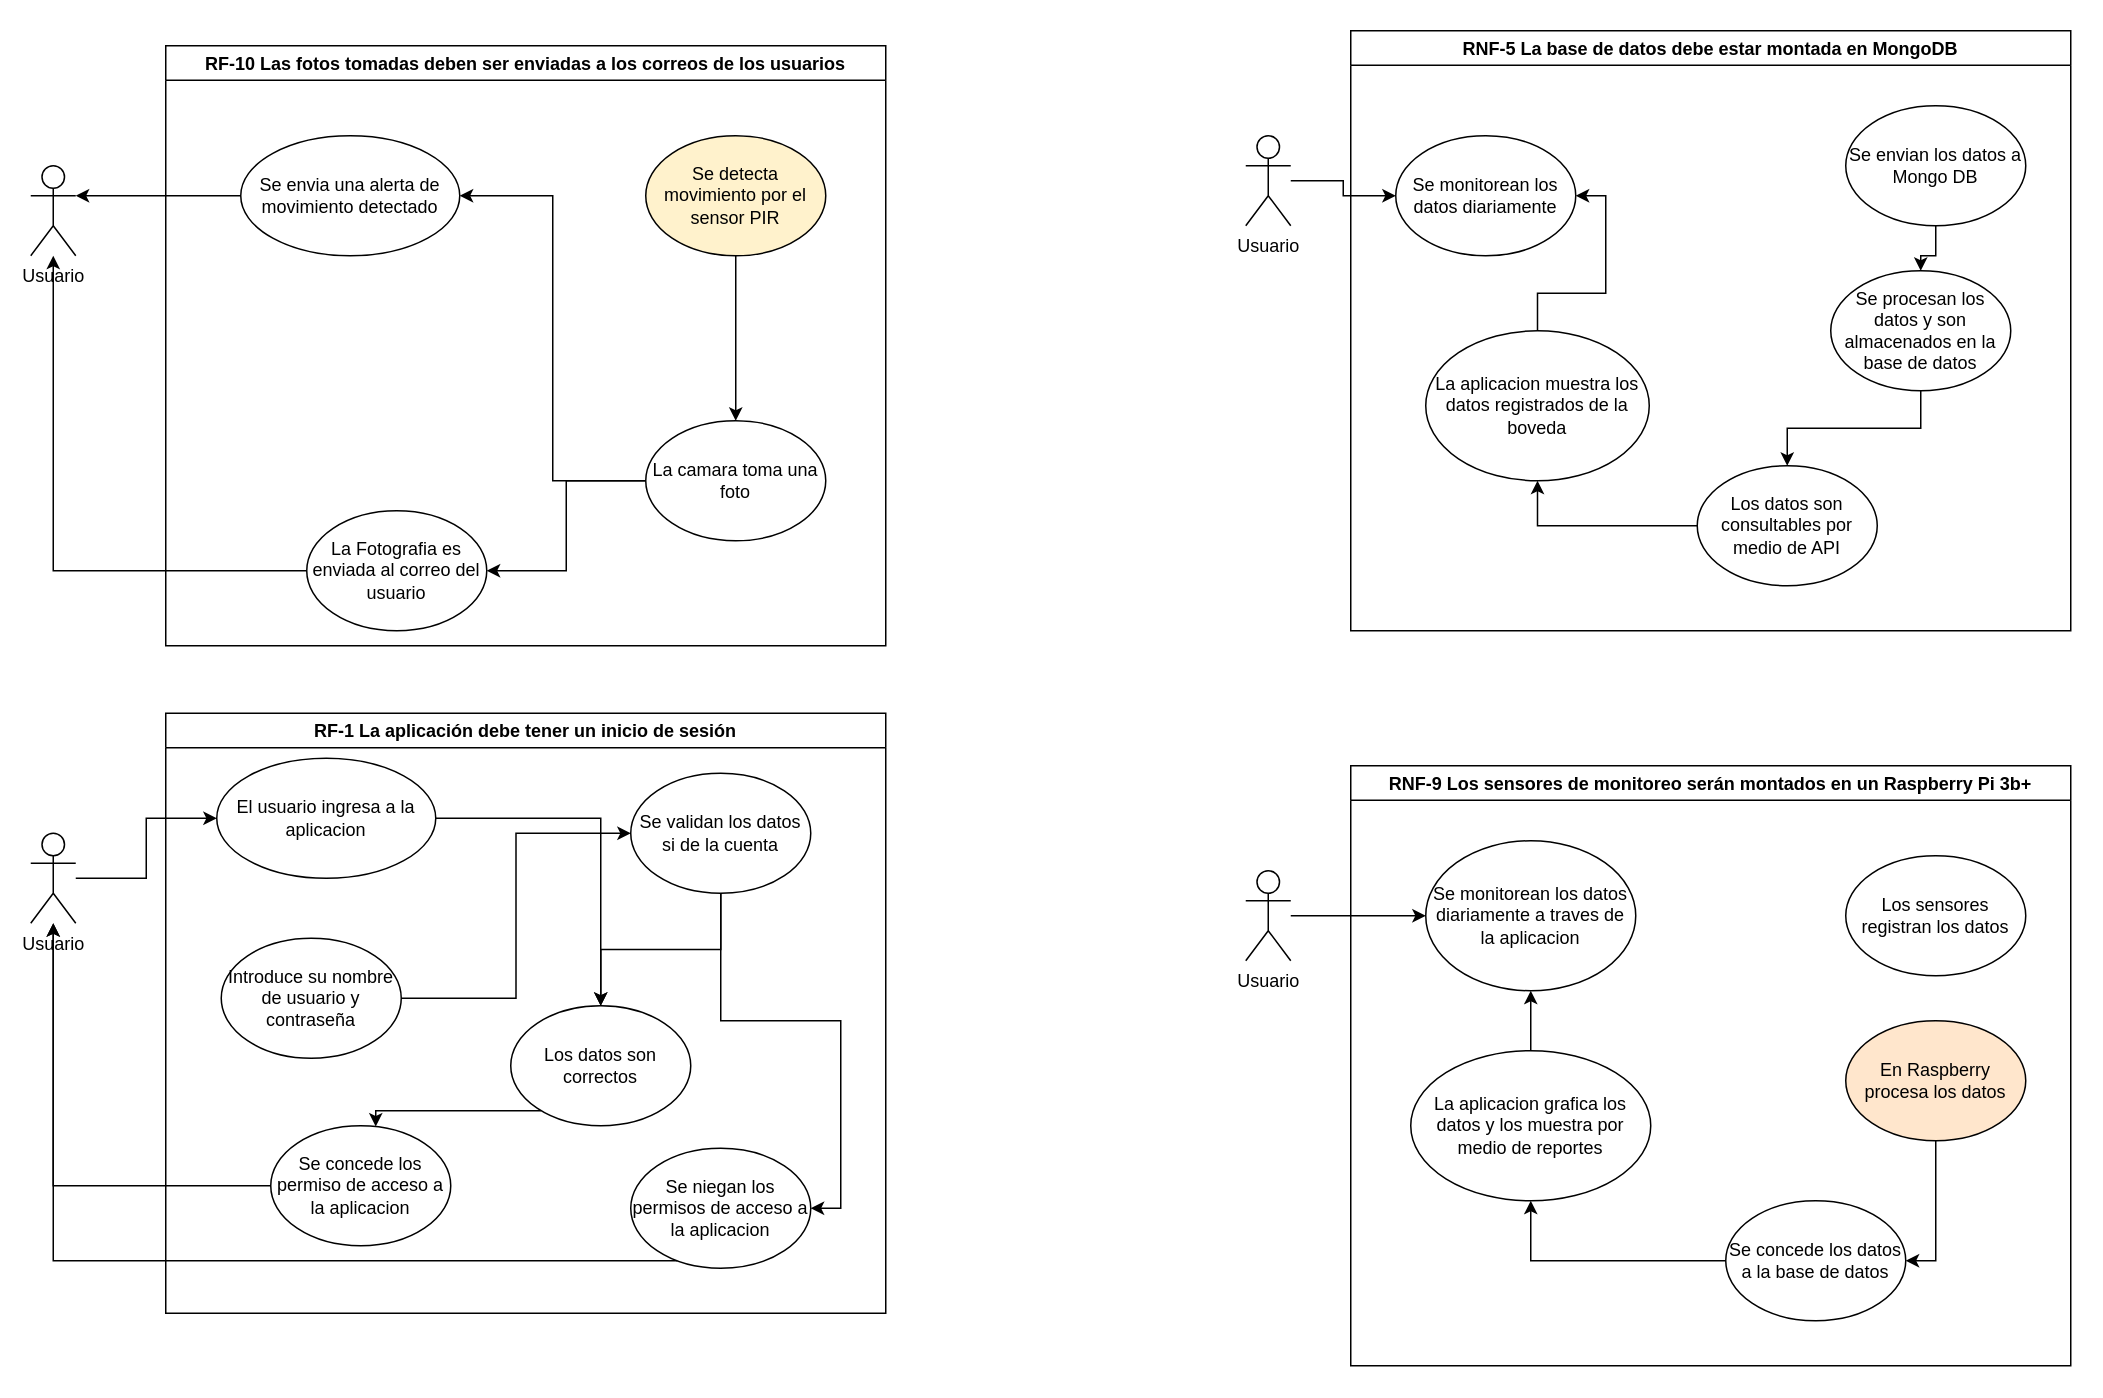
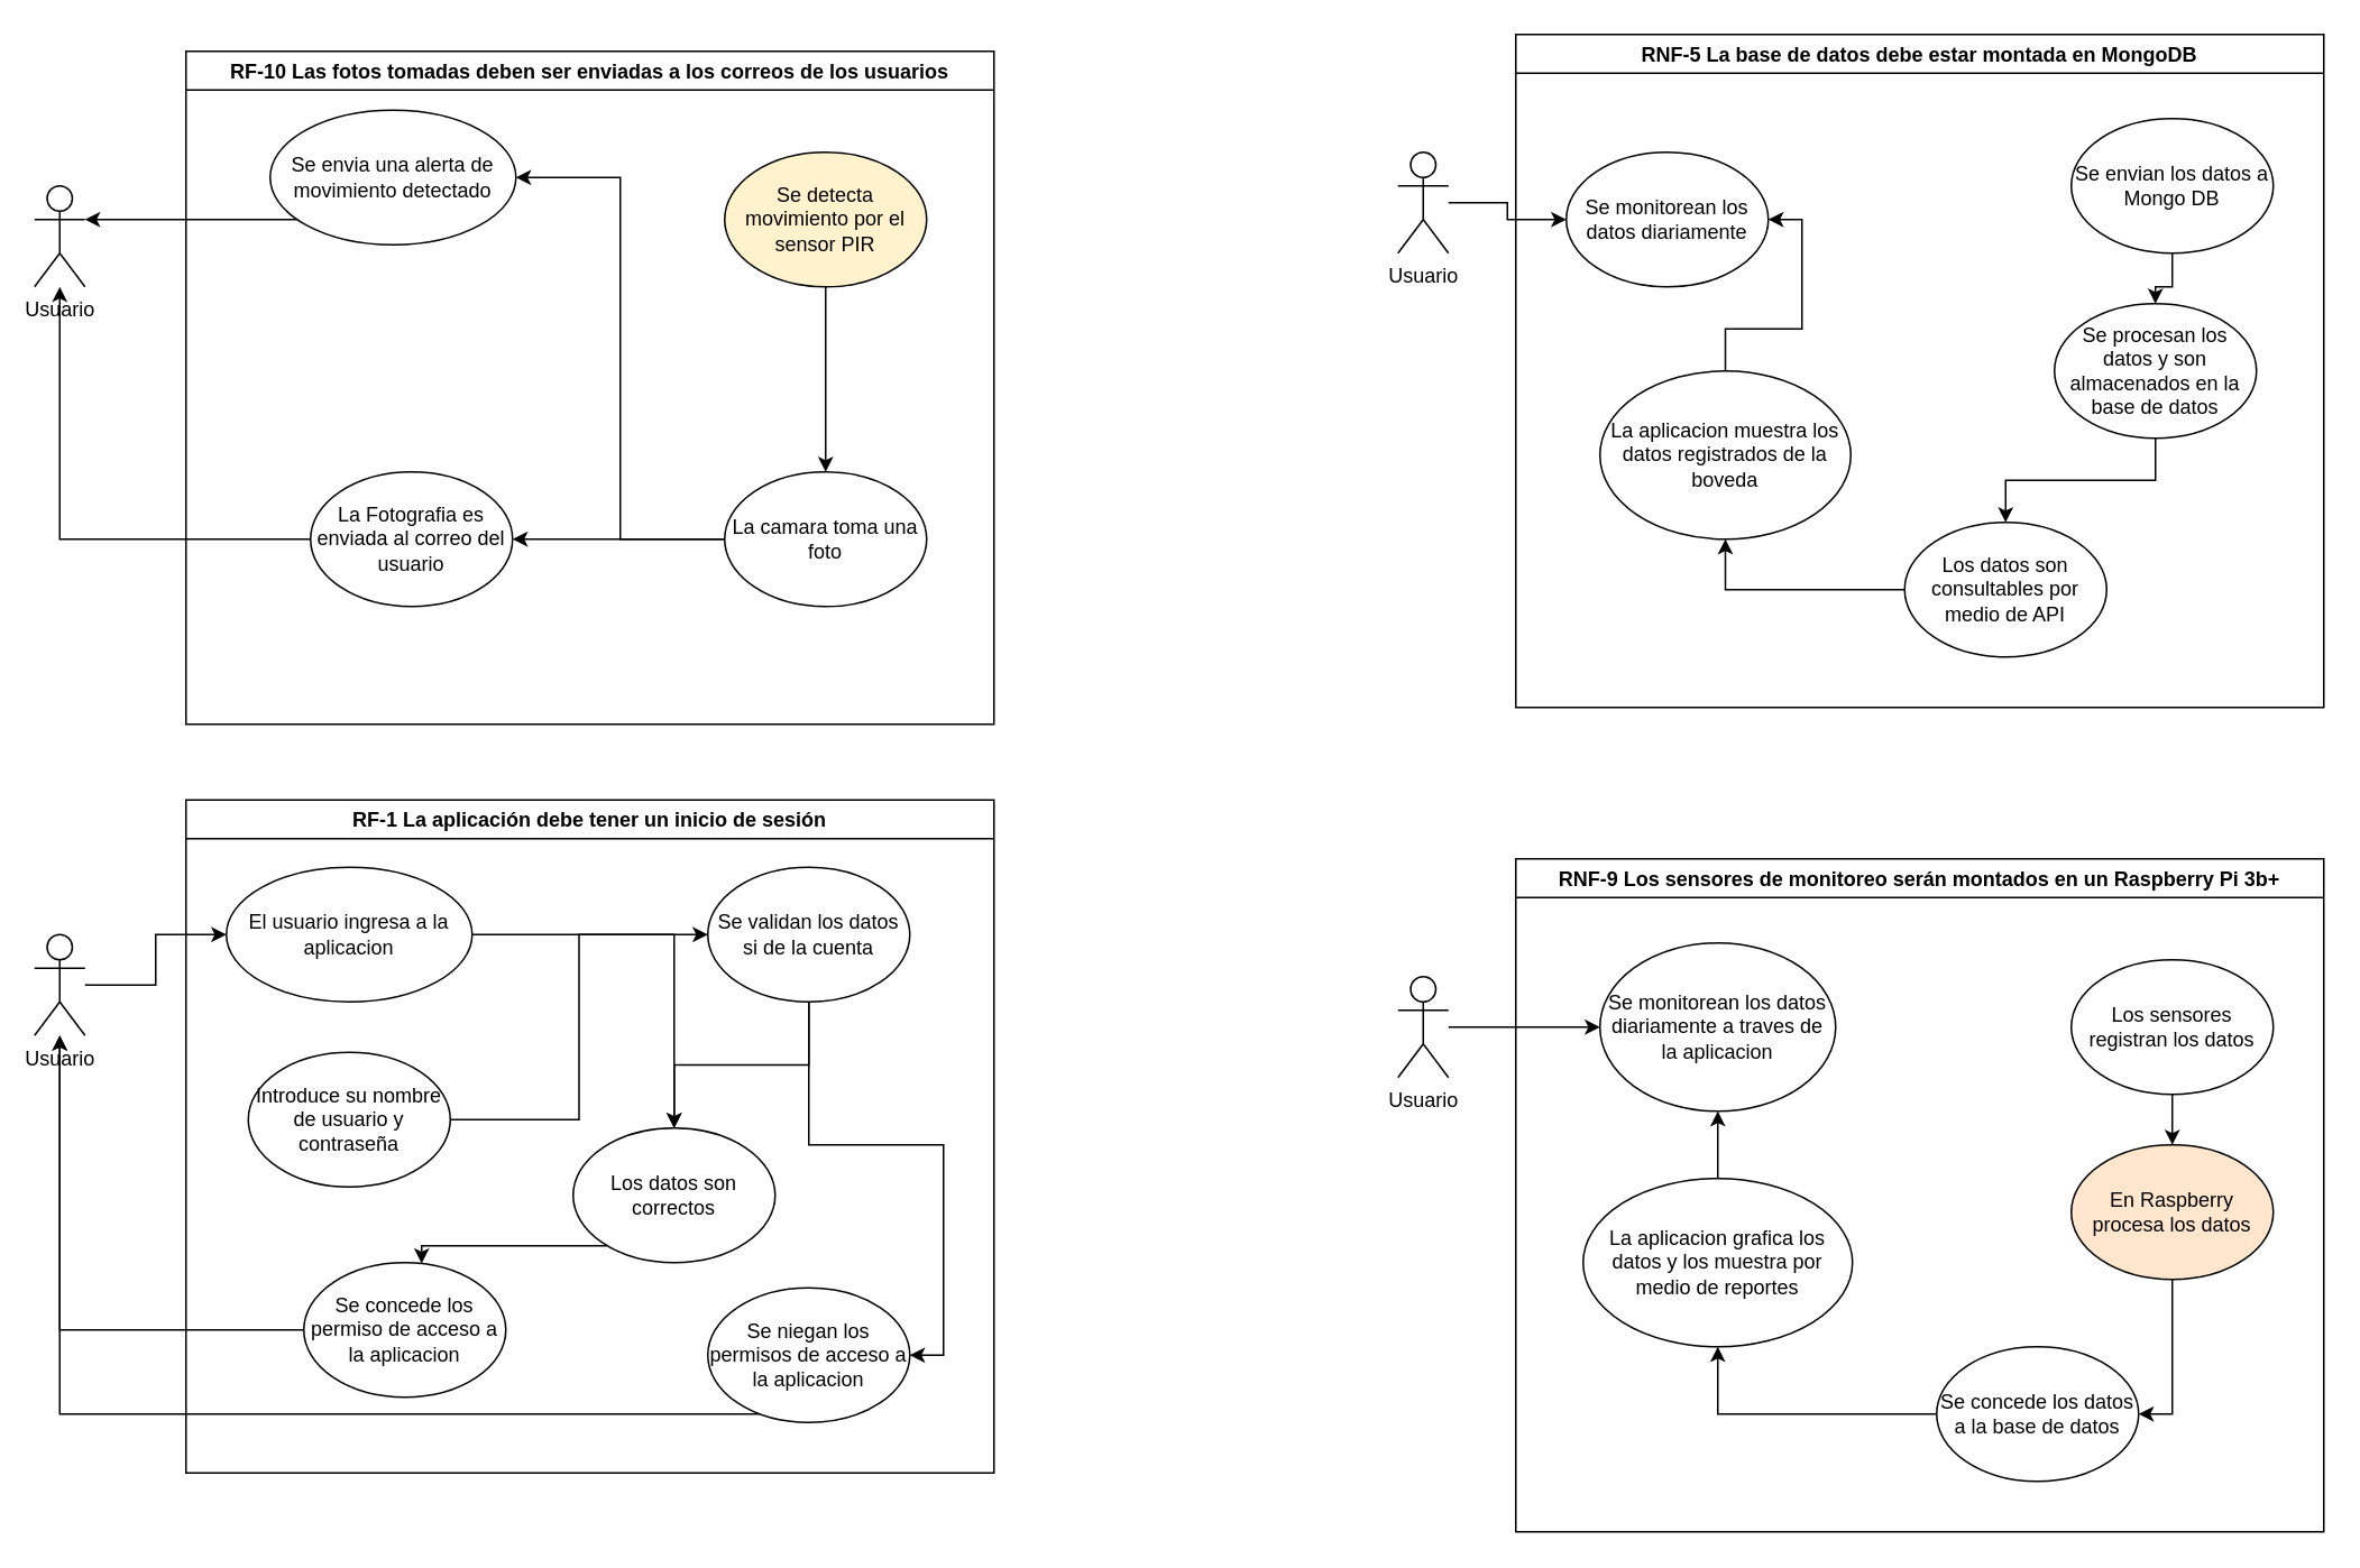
  <mxCell id="0" />
  <mxCell id="1" parent="0" />
  <mxCell id="2" value="RF-10 Las fotos tomadas deben ser enviadas a los correos de los usuarios" style="swimlane;" vertex="1" parent="1"><mxGeometry x="110" y="30" width="480" height="400" as="geometry" /></mxCell>
  <mxCell id="3" style="edgeStyle=orthogonalEdgeStyle;rounded=0;orthogonalLoop=1;jettySize=auto;html=1;" edge="1" parent="2" source="4" target="8"><mxGeometry relative="1" as="geometry" /></mxCell>
  <mxCell id="4" value="Se detecta movimiento por el sensor PIR" style="ellipse;whiteSpace=wrap;html=1;fillColor=#fff2cc;" vertex="1" parent="2"><mxGeometry x="320" y="60" width="120" height="80" as="geometry" /></mxCell>
- <mxCell id="5" value="La Fotografia es enviada al correo del usuario" style="ellipse;whiteSpace=wrap;html=1;" vertex="1" parent="2"><mxGeometry x="94" y="310" width="120" height="80" as="geometry" /></mxCell>
+ <mxCell id="5" value="La Fotografia es enviada al correo del usuario" style="ellipse;whiteSpace=wrap;html=1;" vertex="1" parent="2"><mxGeometry x="74" y="250" width="120" height="80" as="geometry" /></mxCell>
  <mxCell id="6" style="edgeStyle=orthogonalEdgeStyle;rounded=0;orthogonalLoop=1;jettySize=auto;html=1;entryX=1;entryY=0.5;entryDx=0;entryDy=0;" edge="1" parent="2" source="8" target="5"><mxGeometry relative="1" as="geometry" /></mxCell>
  <mxCell id="7" style="edgeStyle=orthogonalEdgeStyle;rounded=0;orthogonalLoop=1;jettySize=auto;html=1;entryX=1;entryY=0.5;entryDx=0;entryDy=0;" edge="1" parent="2" source="8" target="9"><mxGeometry relative="1" as="geometry" /></mxCell>
  <mxCell id="8" value="La camara toma una foto" style="ellipse;whiteSpace=wrap;html=1;" vertex="1" parent="2"><mxGeometry x="320" y="250" width="120" height="80" as="geometry" /></mxCell>
- <mxCell id="9" value="Se envia una alerta de movimiento detectado" style="ellipse;whiteSpace=wrap;html=1;" vertex="1" parent="2"><mxGeometry x="50" y="60" width="146" height="80" as="geometry" /></mxCell>
+ <mxCell id="9" value="Se envia una alerta de movimiento detectado" style="ellipse;whiteSpace=wrap;html=1;" vertex="1" parent="2"><mxGeometry x="50" y="35" width="146" height="80" as="geometry" /></mxCell>
  <mxCell id="10" value="Usuario" style="shape=umlActor;verticalLabelPosition=bottom;verticalAlign=top;html=1;outlineConnect=0;" vertex="1" parent="1"><mxGeometry x="20" y="110" width="30" height="60" as="geometry" /></mxCell>
  <mxCell id="11" style="edgeStyle=orthogonalEdgeStyle;rounded=0;orthogonalLoop=1;jettySize=auto;html=1;" edge="1" parent="1" source="5" target="10"><mxGeometry relative="1" as="geometry" /></mxCell>
  <mxCell id="12" style="edgeStyle=orthogonalEdgeStyle;rounded=0;orthogonalLoop=1;jettySize=auto;html=1;" edge="1" parent="1" source="9" target="10"><mxGeometry relative="1" as="geometry"><Array as="points"><mxPoint x="80" y="130" /><mxPoint x="80" y="130" /></Array></mxGeometry></mxCell>
  <mxCell id="13" value="RF-1 La aplicación debe tener un inicio de sesión" style="swimlane;" vertex="1" parent="1"><mxGeometry x="110" y="475" width="480" height="400" as="geometry" /></mxCell>
  <mxCell id="14" style="edgeStyle=orthogonalEdgeStyle;rounded=0;orthogonalLoop=1;jettySize=auto;html=1;" edge="1" parent="13" source="16" target="24"><mxGeometry relative="1" as="geometry" /></mxCell>
  <mxCell id="15" style="edgeStyle=orthogonalEdgeStyle;rounded=0;orthogonalLoop=1;jettySize=auto;html=1;entryX=1;entryY=0.5;entryDx=0;entryDy=0;" edge="1" parent="13" source="16" target="22"><mxGeometry relative="1" as="geometry" /></mxCell>
  <mxCell id="16" value="Se validan los datos si de la cuenta" style="ellipse;whiteSpace=wrap;html=1;" vertex="1" parent="13"><mxGeometry x="310" y="40" width="120" height="80" as="geometry" /></mxCell>
  <mxCell id="17" style="edgeStyle=orthogonalEdgeStyle;rounded=0;orthogonalLoop=1;jettySize=auto;html=1;entryX=0;entryY=0.5;entryDx=0;entryDy=0;" edge="1" parent="13" source="18" target="16"><mxGeometry relative="1" as="geometry" /></mxCell>
  <mxCell id="18" value="Introduce su nombre de usuario y contraseña" style="ellipse;whiteSpace=wrap;html=1;" vertex="1" parent="13"><mxGeometry x="37" y="150" width="120" height="80" as="geometry" /></mxCell>
  <mxCell id="19" value="Se concede los permiso de acceso a la aplicacion" style="ellipse;whiteSpace=wrap;html=1;" vertex="1" parent="13"><mxGeometry x="70" y="275" width="120" height="80" as="geometry" /></mxCell>
  <mxCell id="20" style="edgeStyle=orthogonalEdgeStyle;rounded=0;orthogonalLoop=1;jettySize=auto;html=1;" edge="1" parent="13" source="21" target="24"><mxGeometry relative="1" as="geometry" /></mxCell>
- <mxCell id="21" value="El usuario ingresa a la aplicacion" style="ellipse;whiteSpace=wrap;html=1;" vertex="1" parent="13"><mxGeometry x="34" y="30" width="146" height="80" as="geometry" /></mxCell>
+ <mxCell id="21" value="El usuario ingresa a la aplicacion" style="ellipse;whiteSpace=wrap;html=1;" vertex="1" parent="13"><mxGeometry x="24" y="40" width="146" height="80" as="geometry" /></mxCell>
  <mxCell id="22" value="Se niegan los permisos de acceso a la aplicacion" style="ellipse;whiteSpace=wrap;html=1;" vertex="1" parent="13"><mxGeometry x="310" y="290" width="120" height="80" as="geometry" /></mxCell>
  <mxCell id="23" style="edgeStyle=orthogonalEdgeStyle;rounded=0;orthogonalLoop=1;jettySize=auto;html=1;" edge="1" parent="13" source="24" target="19"><mxGeometry relative="1" as="geometry"><Array as="points"><mxPoint x="140" y="265" /></Array></mxGeometry></mxCell>
  <mxCell id="24" value="Los datos son correctos" style="ellipse;whiteSpace=wrap;html=1;" vertex="1" parent="13"><mxGeometry x="230" y="195" width="120" height="80" as="geometry" /></mxCell>
  <mxCell id="25" style="edgeStyle=orthogonalEdgeStyle;rounded=0;orthogonalLoop=1;jettySize=auto;html=1;" edge="1" parent="1" source="26" target="21"><mxGeometry relative="1" as="geometry" /></mxCell>
  <mxCell id="26" value="Usuario" style="shape=umlActor;verticalLabelPosition=bottom;verticalAlign=top;html=1;outlineConnect=0;" vertex="1" parent="1"><mxGeometry x="20" y="555" width="30" height="60" as="geometry" /></mxCell>
  <mxCell id="27" style="edgeStyle=orthogonalEdgeStyle;rounded=0;orthogonalLoop=1;jettySize=auto;html=1;" edge="1" parent="1" source="22" target="26"><mxGeometry relative="1" as="geometry"><Array as="points"><mxPoint x="35" y="840" /></Array></mxGeometry></mxCell>
  <mxCell id="28" style="edgeStyle=orthogonalEdgeStyle;rounded=0;orthogonalLoop=1;jettySize=auto;html=1;" edge="1" parent="1" source="19" target="26"><mxGeometry relative="1" as="geometry" /></mxCell>
  <mxCell id="29" value="RNF-5 La base de datos debe estar montada en MongoDB" style="swimlane;" vertex="1" parent="1"><mxGeometry x="900" y="20" width="480" height="400" as="geometry" /></mxCell>
  <mxCell id="30" style="edgeStyle=orthogonalEdgeStyle;rounded=0;orthogonalLoop=1;jettySize=auto;html=1;" edge="1" parent="29" source="31" target="33"><mxGeometry relative="1" as="geometry" /></mxCell>
  <mxCell id="31" value="Se envian los datos a Mongo DB" style="ellipse;whiteSpace=wrap;html=1;" vertex="1" parent="29"><mxGeometry x="330" y="50" width="120" height="80" as="geometry" /></mxCell>
  <mxCell id="32" style="edgeStyle=orthogonalEdgeStyle;rounded=0;orthogonalLoop=1;jettySize=auto;html=1;" edge="1" parent="29" source="33" target="35"><mxGeometry relative="1" as="geometry" /></mxCell>
  <mxCell id="33" value="Se procesan los datos y son almacenados en la base de datos" style="ellipse;whiteSpace=wrap;html=1;" vertex="1" parent="29"><mxGeometry x="320" y="160" width="120" height="80" as="geometry" /></mxCell>
  <mxCell id="34" style="edgeStyle=orthogonalEdgeStyle;rounded=0;orthogonalLoop=1;jettySize=auto;html=1;entryX=0.5;entryY=1;entryDx=0;entryDy=0;" edge="1" parent="29" source="35" target="37"><mxGeometry relative="1" as="geometry" /></mxCell>
  <mxCell id="35" value="Los datos son consultables por medio de API" style="ellipse;whiteSpace=wrap;html=1;" vertex="1" parent="29"><mxGeometry x="231" y="290" width="120" height="80" as="geometry" /></mxCell>
  <mxCell id="36" style="edgeStyle=orthogonalEdgeStyle;rounded=0;orthogonalLoop=1;jettySize=auto;html=1;entryX=1;entryY=0.5;entryDx=0;entryDy=0;" edge="1" parent="29" source="37" target="38"><mxGeometry relative="1" as="geometry" /></mxCell>
  <mxCell id="37" value="La aplicacion muestra los datos registrados de la boveda" style="ellipse;whiteSpace=wrap;html=1;" vertex="1" parent="29"><mxGeometry x="50" y="200" width="149" height="100" as="geometry" /></mxCell>
  <mxCell id="38" value="Se monitorean los datos diariamente" style="ellipse;whiteSpace=wrap;html=1;" vertex="1" parent="29"><mxGeometry x="30" y="70" width="120" height="80" as="geometry" /></mxCell>
  <mxCell id="39" style="edgeStyle=orthogonalEdgeStyle;rounded=0;orthogonalLoop=1;jettySize=auto;html=1;" edge="1" parent="1" source="40" target="38"><mxGeometry relative="1" as="geometry" /></mxCell>
  <mxCell id="40" value="Usuario" style="shape=umlActor;verticalLabelPosition=bottom;verticalAlign=top;html=1;outlineConnect=0;" vertex="1" parent="1"><mxGeometry x="830" y="90" width="30" height="60" as="geometry" /></mxCell>
  <mxCell id="41" value="RNF-9 Los sensores de monitoreo serán montados en un Raspberry Pi 3b+" style="swimlane;" vertex="1" parent="1"><mxGeometry x="900" y="510" width="480" height="400" as="geometry" /></mxCell>
  <mxCell id="42" value="Se monitorean los datos diariamente a traves de la aplicacion" style="ellipse;whiteSpace=wrap;html=1;" vertex="1" parent="41"><mxGeometry x="50" y="50" width="140" height="100" as="geometry" /></mxCell>
+ <mxCell id="43" style="edgeStyle=orthogonalEdgeStyle;rounded=0;orthogonalLoop=1;jettySize=auto;html=1;" edge="1" parent="41" source="44" target="46"><mxGeometry relative="1" as="geometry" /></mxCell>
  <mxCell id="44" value="Los sensores registran los datos" style="ellipse;whiteSpace=wrap;html=1;" vertex="1" parent="41"><mxGeometry x="330" y="60" width="120" height="80" as="geometry" /></mxCell>
  <mxCell id="45" style="edgeStyle=orthogonalEdgeStyle;rounded=0;orthogonalLoop=1;jettySize=auto;html=1;entryX=1;entryY=0.5;entryDx=0;entryDy=0;" edge="1" parent="41" source="46" target="48"><mxGeometry relative="1" as="geometry" /></mxCell>
  <mxCell id="46" value="En Raspberry procesa los datos" style="ellipse;whiteSpace=wrap;html=1;fillColor=#ffe6cc;" vertex="1" parent="41"><mxGeometry x="330" y="170" width="120" height="80" as="geometry" /></mxCell>
  <mxCell id="47" style="edgeStyle=orthogonalEdgeStyle;rounded=0;orthogonalLoop=1;jettySize=auto;html=1;entryX=0.5;entryY=1;entryDx=0;entryDy=0;" edge="1" parent="41" source="48" target="50"><mxGeometry relative="1" as="geometry" /></mxCell>
  <mxCell id="48" value="Se concede los datos a la base de datos" style="ellipse;whiteSpace=wrap;html=1;" vertex="1" parent="41"><mxGeometry x="250" y="290" width="120" height="80" as="geometry" /></mxCell>
  <mxCell id="49" style="edgeStyle=orthogonalEdgeStyle;rounded=0;orthogonalLoop=1;jettySize=auto;html=1;" edge="1" parent="41" source="50" target="42"><mxGeometry relative="1" as="geometry" /></mxCell>
  <mxCell id="50" value="La aplicacion grafica los datos y los muestra por medio de reportes" style="ellipse;whiteSpace=wrap;html=1;" vertex="1" parent="41"><mxGeometry x="40" y="190" width="160" height="100" as="geometry" /></mxCell>
  <mxCell id="51" style="edgeStyle=orthogonalEdgeStyle;rounded=0;orthogonalLoop=1;jettySize=auto;html=1;" edge="1" parent="1" source="52" target="42"><mxGeometry relative="1" as="geometry" /></mxCell>
  <mxCell id="52" value="Usuario" style="shape=umlActor;verticalLabelPosition=bottom;verticalAlign=top;html=1;outlineConnect=0;" vertex="1" parent="1"><mxGeometry x="830" y="580" width="30" height="60" as="geometry" /></mxCell>
